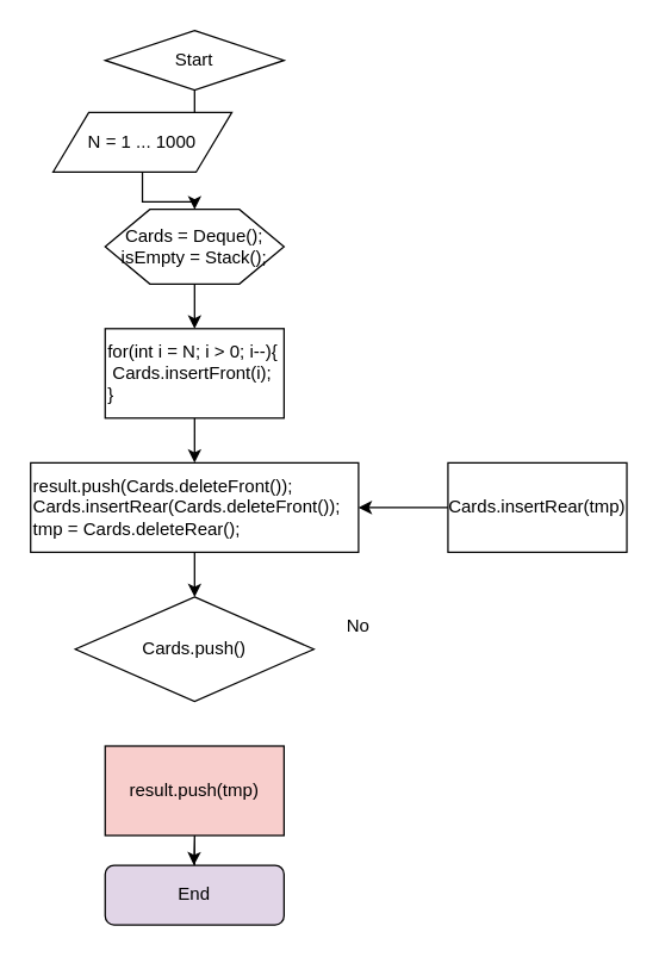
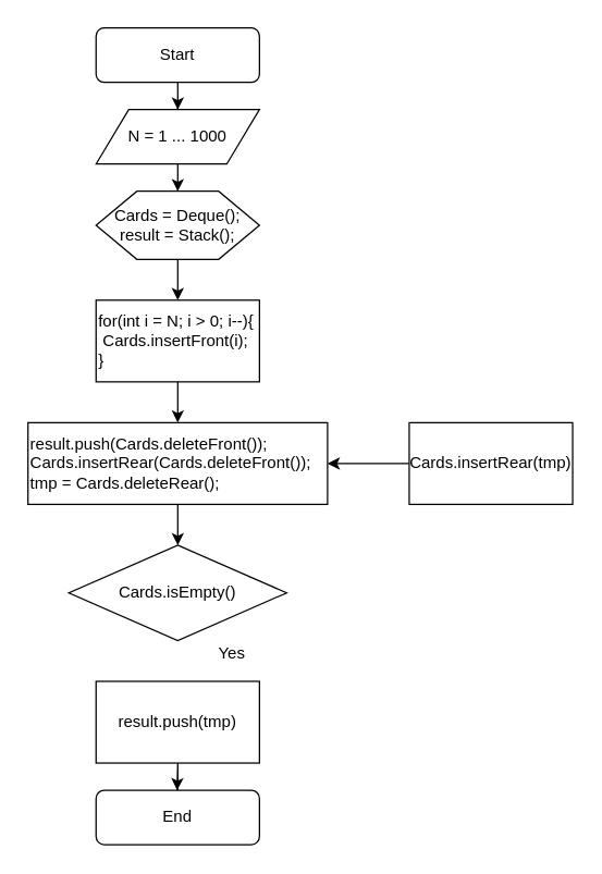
  <mxCell id="0" />
  <mxCell id="1" parent="0" />
  <mxCell id="2" value="" style="edgeStyle=orthogonalEdgeStyle;rounded=0;orthogonalLoop=1;jettySize=auto;html=1;" edge="1" parent="1" source="3" target="5"><mxGeometry relative="1" as="geometry" /></mxCell>
- <mxCell id="3" value="Start" style="rhombus;whiteSpace=wrap;html=1;" vertex="1" parent="1"><mxGeometry x="70" y="20" width="120" height="40" as="geometry" /></mxCell>
+ <mxCell id="3" value="Start" style="rounded=1;whiteSpace=wrap;html=1;" vertex="1" parent="1"><mxGeometry x="70" y="20" width="120" height="40" as="geometry" /></mxCell>
  <mxCell id="4" value="" style="edgeStyle=orthogonalEdgeStyle;rounded=0;orthogonalLoop=1;jettySize=auto;html=1;" edge="1" parent="1" source="5" target="7"><mxGeometry relative="1" as="geometry" /></mxCell>
- <mxCell id="5" value="N = 1 ... 1000&lt;br&gt;" style="shape=parallelogram;perimeter=parallelogramPerimeter;whiteSpace=wrap;html=1;" vertex="1" parent="1"><mxGeometry x="35" y="75" width="120" height="40" as="geometry" /></mxCell>
+ <mxCell id="5" value="N = 1 ... 1000&lt;br&gt;" style="shape=parallelogram;perimeter=parallelogramPerimeter;whiteSpace=wrap;html=1;" vertex="1" parent="1"><mxGeometry x="70" y="80" width="120" height="40" as="geometry" /></mxCell>
  <mxCell id="6" value="" style="edgeStyle=orthogonalEdgeStyle;rounded=0;orthogonalLoop=1;jettySize=auto;html=1;" edge="1" parent="1" source="7" target="9"><mxGeometry relative="1" as="geometry" /></mxCell>
- <mxCell id="7" value="Cards = Deque();&lt;br&gt;isEmpty = Stack();" style="shape=hexagon;perimeter=hexagonPerimeter2;whiteSpace=wrap;html=1;" vertex="1" parent="1"><mxGeometry x="70" y="140" width="120" height="50" as="geometry" /></mxCell>
+ <mxCell id="7" value="Cards = Deque();&lt;br&gt;result = Stack();" style="shape=hexagon;perimeter=hexagonPerimeter2;whiteSpace=wrap;html=1;" vertex="1" parent="1"><mxGeometry x="70" y="140" width="120" height="50" as="geometry" /></mxCell>
  <mxCell id="8" value="" style="edgeStyle=orthogonalEdgeStyle;rounded=0;orthogonalLoop=1;jettySize=auto;html=1;" edge="1" parent="1" source="9" target="11"><mxGeometry relative="1" as="geometry" /></mxCell>
  <mxCell id="9" value="for(int i = N; i &amp;gt; 0; i--){&lt;br&gt;&amp;nbsp;Cards.insertFront(i);&lt;br&gt;}" style="rounded=0;whiteSpace=wrap;html=1;align=left;" vertex="1" parent="1"><mxGeometry x="70" y="220" width="120" height="60" as="geometry" /></mxCell>
  <mxCell id="10" value="" style="edgeStyle=orthogonalEdgeStyle;rounded=0;orthogonalLoop=1;jettySize=auto;html=1;" edge="1" parent="1" source="11" target="12"><mxGeometry relative="1" as="geometry" /></mxCell>
  <mxCell id="11" value="result.push(Cards.deleteFront());&lt;br&gt;Cards.insertRear(Cards.deleteFront());&lt;br&gt;tmp = Cards.deleteRear();" style="rounded=0;whiteSpace=wrap;html=1;align=left;" vertex="1" parent="1"><mxGeometry x="20" y="310" width="220" height="60" as="geometry" /></mxCell>
- <mxCell id="12" value="Cards.push()" style="rhombus;whiteSpace=wrap;html=1;align=center;" vertex="1" parent="1"><mxGeometry x="50" y="400" width="160" height="70" as="geometry" /></mxCell>
+ <mxCell id="12" value="Cards.isEmpty()" style="rhombus;whiteSpace=wrap;html=1;align=center;" vertex="1" parent="1"><mxGeometry x="50" y="400" width="160" height="70" as="geometry" /></mxCell>
  <mxCell id="13" value="" style="edgeStyle=orthogonalEdgeStyle;rounded=0;orthogonalLoop=1;jettySize=auto;html=1;" edge="1" parent="1" source="14"><mxGeometry relative="1" as="geometry"><mxPoint x="129.529" y="580" as="targetPoint" /></mxGeometry></mxCell>
- <mxCell id="14" value="result.push(tmp)" style="rounded=0;whiteSpace=wrap;html=1;align=center;fillColor=#f8cecc;" vertex="1" parent="1"><mxGeometry x="70" y="500" width="120" height="60" as="geometry" /></mxCell>
+ <mxCell id="14" value="result.push(tmp)" style="rounded=0;whiteSpace=wrap;html=1;align=center;" vertex="1" parent="1"><mxGeometry x="70" y="500" width="120" height="60" as="geometry" /></mxCell>
  <mxCell id="15" value="" style="edgeStyle=orthogonalEdgeStyle;rounded=0;orthogonalLoop=1;jettySize=auto;html=1;" edge="1" parent="1" source="16" target="11"><mxGeometry relative="1" as="geometry" /></mxCell>
  <mxCell id="16" value="Cards.insertRear(tmp)" style="rounded=0;whiteSpace=wrap;html=1;align=center;" vertex="1" parent="1"><mxGeometry x="300" y="310" width="120" height="60" as="geometry" /></mxCell>
- <mxCell id="17" value="No" style="text;html=1;strokeColor=none;fillColor=none;align=center;verticalAlign=middle;whiteSpace=wrap;rounded=0;" vertex="1" parent="1"><mxGeometry x="220" y="410" width="40" height="20" as="geometry" /></mxCell>
- <mxCell id="19" value="End" style="rounded=1;whiteSpace=wrap;html=1;align=center;fillColor=#e1d5e7;" vertex="1" parent="1"><mxGeometry x="70" y="580" width="120" height="40" as="geometry" /></mxCell>
+ <mxCell id="18" value="Yes" style="text;html=1;strokeColor=none;fillColor=none;align=center;verticalAlign=middle;whiteSpace=wrap;rounded=0;" vertex="1" parent="1"><mxGeometry x="150" y="470" width="40" height="20" as="geometry" /></mxCell>
+ <mxCell id="19" value="End" style="rounded=1;whiteSpace=wrap;html=1;align=center;" vertex="1" parent="1"><mxGeometry x="70" y="580" width="120" height="40" as="geometry" /></mxCell>
